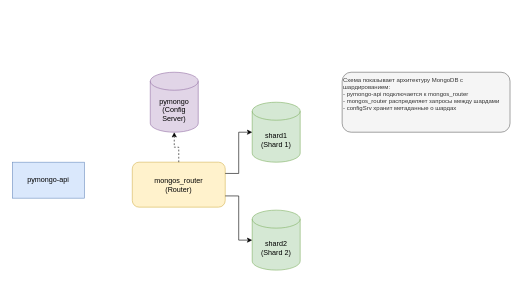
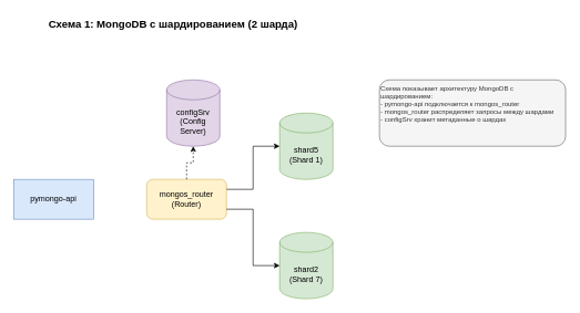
  <mxCell id="0" />
  <mxCell id="1" parent="0" />
  <mxCell id="2" value="pymongo-api" style="whiteSpace=wrap;html=1;fillColor=#dae8fc;strokeColor=#6c8ebf;rounded=0;" vertex="1" parent="1"><mxGeometry x="20" y="270" width="120" height="60" as="geometry" /></mxCell>
- <mxCell id="3" value="mongos_router&#10;(Router)" style="rounded=1;whiteSpace=wrap;html=1;fillColor=#fff2cc;strokeColor=#d6b656;" vertex="1" parent="1"><mxGeometry x="220" y="270" width="155" height="75" as="geometry" /></mxCell>
- <mxCell id="4" value="pymongo&#10;(Config Server)" style="shape=cylinder3;whiteSpace=wrap;html=1;boundedLbl=1;backgroundOutline=1;size=15;fillColor=#e1d5e7;strokeColor=#9673a6;" vertex="1" parent="1"><mxGeometry x="250" y="120" width="80" height="100" as="geometry" /></mxCell>
- <mxCell id="5" value="shard1&#10;(Shard 1)" style="shape=cylinder3;whiteSpace=wrap;html=1;boundedLbl=1;backgroundOutline=1;size=15;fillColor=#d5e8d4;strokeColor=#82b366;" vertex="1" parent="1"><mxGeometry x="420" y="170" width="80" height="100" as="geometry" /></mxCell>
- <mxCell id="6" value="shard2&#10;(Shard 2)" style="shape=cylinder3;whiteSpace=wrap;html=1;boundedLbl=1;backgroundOutline=1;size=15;fillColor=#d5e8d4;strokeColor=#82b366;" vertex="1" parent="1"><mxGeometry x="420" y="350" width="80" height="100" as="geometry" /></mxCell>
+ <mxCell id="3" value="mongos_router&#10;(Router)" style="rounded=1;whiteSpace=wrap;html=1;fillColor=#fff2cc;strokeColor=#d6b656;" vertex="1" parent="1"><mxGeometry x="220" y="270" width="120" height="60" as="geometry" /></mxCell>
+ <mxCell id="4" value="configSrv&#10;(Config Server)" style="shape=cylinder3;whiteSpace=wrap;html=1;boundedLbl=1;backgroundOutline=1;size=15;fillColor=#e1d5e7;strokeColor=#9673a6;" vertex="1" parent="1"><mxGeometry x="250" y="120" width="80" height="100" as="geometry" /></mxCell>
+ <mxCell id="5" value="shard5&#10;(Shard 1)" style="shape=cylinder3;whiteSpace=wrap;html=1;boundedLbl=1;backgroundOutline=1;size=15;fillColor=#d5e8d4;strokeColor=#82b366;" vertex="1" parent="1"><mxGeometry x="420" y="170" width="80" height="100" as="geometry" /></mxCell>
+ <mxCell id="6" value="shard2&#10;(Shard 7)" style="shape=cylinder3;whiteSpace=wrap;html=1;boundedLbl=1;backgroundOutline=1;size=15;fillColor=#d5e8d4;strokeColor=#82b366;" vertex="1" parent="1"><mxGeometry x="420" y="350" width="80" height="100" as="geometry" /></mxCell>
  <mxCell id="7" style="edgeStyle=orthogonalEdgeStyle;rounded=0;orthogonalLoop=1;jettySize=auto;html=1;exitX=0.5;exitY=0;exitDx=0;exitDy=0;entryX=0.5;entryY=1;entryDx=0;entryDy=0;entryPerimeter=0;endArrow=classic;endFill=1;dashed=1;" edge="1" parent="1" source="3" target="4"><mxGeometry relative="1" as="geometry" /></mxCell>
  <mxCell id="8" style="edgeStyle=orthogonalEdgeStyle;rounded=0;orthogonalLoop=1;jettySize=auto;html=1;exitX=1;exitY=0.25;exitDx=0;exitDy=0;entryX=0;entryY=0.5;entryDx=0;entryDy=0;entryPerimeter=0;endArrow=classic;endFill=1;" edge="1" parent="1" source="3" target="5"><mxGeometry relative="1" as="geometry" /></mxCell>
  <mxCell id="9" style="edgeStyle=orthogonalEdgeStyle;rounded=0;orthogonalLoop=1;jettySize=auto;html=1;exitX=1;exitY=0.75;exitDx=0;exitDy=0;entryX=0;entryY=0.5;entryDx=0;entryDy=0;entryPerimeter=0;endArrow=classic;endFill=1;" edge="1" parent="1" source="3" target="6"><mxGeometry relative="1" as="geometry" /></mxCell>
+ <mxCell id="10" value="Схема 1: MongoDB с шардированием (2 шарда)" style="text;html=1;strokeColor=none;fillColor=none;align=center;verticalAlign=middle;whiteSpace=wrap;rounded=0;fontSize=16;fontStyle=1" vertex="1" parent="1"><mxGeometry x="20" y="20" width="480" height="30" as="geometry" /></mxCell>
  <mxCell id="11" value="Схема показывает архитектуру MongoDB с шардированием:&#10;- pymongo-api подключается к mongos_router&#10;- mongos_router распределяет запросы между шардами&#10;- configSrv хранит метаданные о шардах" style="text;html=1;strokeColor=#666666;fillColor=#f5f5f5;align=left;verticalAlign=top;whiteSpace=wrap;rounded=1;fontSize=10;fontColor=#333333;" vertex="1" parent="1"><mxGeometry x="570" y="120" width="280" height="100" as="geometry" /></mxCell>
